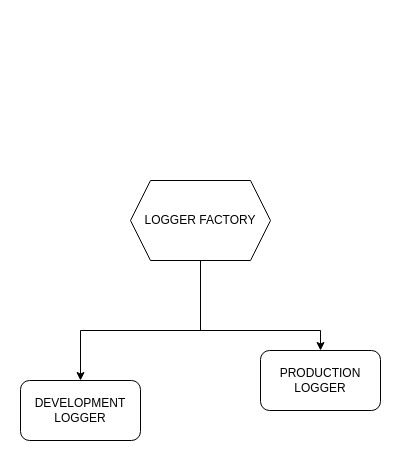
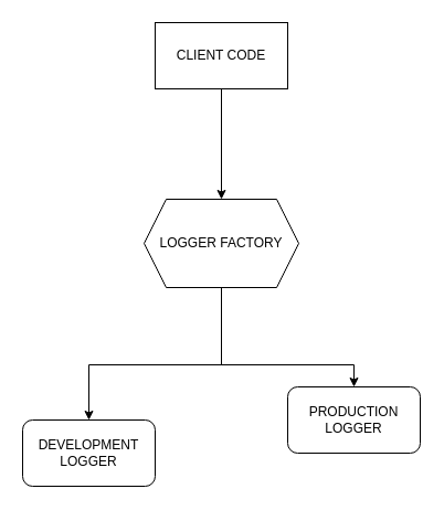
  <mxCell id="0" />
  <mxCell id="1" parent="0" />
+ <mxCell id="2" value="CLIENT CODE" style="rounded=0;whiteSpace=wrap;html=1;" vertex="1" parent="1"><mxGeometry x="140" y="20" width="120" height="60" as="geometry" /></mxCell>
  <mxCell id="3" value="LOGGER FACTORY" style="shape=hexagon;perimeter=hexagonPerimeter2;whiteSpace=wrap;html=1;fixedSize=1;" vertex="1" parent="1"><mxGeometry x="130" y="180" width="140" height="80" as="geometry" /></mxCell>
  <mxCell id="4" value="" style="endArrow=none;html=1;entryX=0.5;entryY=1;entryDx=0;entryDy=0;" edge="1" parent="1" target="3"><mxGeometry width="50" height="50" relative="1" as="geometry"><mxPoint x="200" y="330" as="sourcePoint" /><mxPoint x="230" y="280" as="targetPoint" /></mxGeometry></mxCell>
+ <mxCell id="5" value="" style="endArrow=classic;html=1;exitX=0.5;exitY=1;exitDx=0;exitDy=0;" edge="1" parent="1" source="2" target="3"><mxGeometry width="50" height="50" relative="1" as="geometry"><mxPoint x="180" y="330" as="sourcePoint" /><mxPoint x="230" y="280" as="targetPoint" /></mxGeometry></mxCell>
  <mxCell id="6" value="DEVELOPMENT&lt;br&gt;LOGGER" style="rounded=1;whiteSpace=wrap;html=1;" vertex="1" parent="1"><mxGeometry x="20" y="380" width="120" height="60" as="geometry" /></mxCell>
  <mxCell id="7" value="PRODUCTION&lt;br&gt;LOGGER" style="rounded=1;whiteSpace=wrap;html=1;" vertex="1" parent="1"><mxGeometry x="260" y="350" width="120" height="60" as="geometry" /></mxCell>
  <mxCell id="8" value="" style="endArrow=none;html=1;" edge="1" parent="1"><mxGeometry width="50" height="50" relative="1" as="geometry"><mxPoint x="80" y="330" as="sourcePoint" /><mxPoint x="320" y="330" as="targetPoint" /></mxGeometry></mxCell>
  <mxCell id="9" value="" style="endArrow=classic;html=1;entryX=0.5;entryY=0;entryDx=0;entryDy=0;" edge="1" parent="1" target="6"><mxGeometry width="50" height="50" relative="1" as="geometry"><mxPoint x="80" y="330" as="sourcePoint" /><mxPoint x="230" y="270" as="targetPoint" /></mxGeometry></mxCell>
  <mxCell id="10" value="" style="endArrow=classic;html=1;entryX=0.5;entryY=0;entryDx=0;entryDy=0;" edge="1" parent="1" target="7"><mxGeometry width="50" height="50" relative="1" as="geometry"><mxPoint x="320" y="330" as="sourcePoint" /><mxPoint x="300" y="390" as="targetPoint" /></mxGeometry></mxCell>
